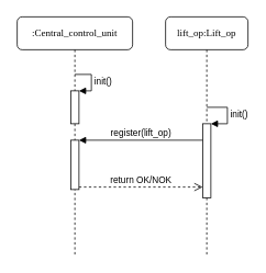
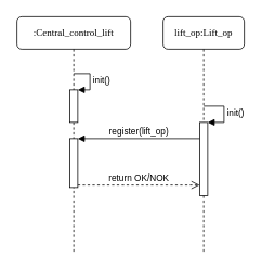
  <mxCell id="0" />
  <mxCell id="1" parent="0" />
  <mxCell id="2" value="lift_op:Lift_op" style="shape=umlLifeline;perimeter=lifelinePerimeter;whiteSpace=wrap;html=1;container=1;collapsible=0;recursiveResize=0;outlineConnect=0;rounded=1;shadow=0;comic=0;labelBackgroundColor=none;strokeWidth=1;fontFamily=Verdana;fontSize=12;align=center;" parent="1" vertex="1"><mxGeometry x="200" y="20" width="100" height="290" as="geometry" /></mxCell>
  <mxCell id="3" value="" style="html=1;points=[];perimeter=orthogonalPerimeter;" parent="2" vertex="1"><mxGeometry x="45" y="130" width="10" height="90" as="geometry" /></mxCell>
  <mxCell id="4" value="init()" style="edgeStyle=orthogonalEdgeStyle;html=1;align=left;spacingLeft=2;endArrow=block;rounded=0;entryX=1;entryY=0;" parent="2" target="3" edge="1"><mxGeometry relative="1" as="geometry"><mxPoint x="50" y="110" as="sourcePoint" /><Array as="points"><mxPoint x="75" y="110" /></Array></mxGeometry></mxCell>
- <mxCell id="5" value=":Central_control_unit" style="shape=umlLifeline;perimeter=lifelinePerimeter;whiteSpace=wrap;html=1;container=1;collapsible=0;recursiveResize=0;outlineConnect=0;rounded=1;shadow=0;comic=0;labelBackgroundColor=none;strokeWidth=1;fontFamily=Verdana;fontSize=12;align=center;" parent="1" vertex="1"><mxGeometry x="20" y="20" width="140" height="290" as="geometry" /></mxCell>
+ <mxCell id="5" value=":Central_control_lift" style="shape=umlLifeline;perimeter=lifelinePerimeter;whiteSpace=wrap;html=1;container=1;collapsible=0;recursiveResize=0;outlineConnect=0;rounded=1;shadow=0;comic=0;labelBackgroundColor=none;strokeWidth=1;fontFamily=Verdana;fontSize=12;align=center;" parent="1" vertex="1"><mxGeometry x="20" y="20" width="140" height="290" as="geometry" /></mxCell>
  <mxCell id="6" value="" style="html=1;points=[];perimeter=orthogonalPerimeter;" parent="5" vertex="1"><mxGeometry x="65" y="90" width="10" height="40" as="geometry" /></mxCell>
  <mxCell id="7" value="init()" style="edgeStyle=orthogonalEdgeStyle;html=1;align=left;spacingLeft=2;endArrow=block;rounded=0;entryX=1;entryY=0;" parent="5" target="6" edge="1"><mxGeometry relative="1" as="geometry"><mxPoint x="70" y="70" as="sourcePoint" /><Array as="points"><mxPoint x="90" y="70" /><mxPoint x="90" y="90" /></Array></mxGeometry></mxCell>
  <mxCell id="8" value="" style="html=1;points=[];perimeter=orthogonalPerimeter;" parent="5" vertex="1"><mxGeometry x="65" y="150" width="10" height="60" as="geometry" /></mxCell>
  <mxCell id="9" value="register(lift_op)" style="html=1;verticalAlign=bottom;endArrow=block;entryX=1;entryY=0;rounded=0;" parent="1" source="3" target="8" edge="1"><mxGeometry relative="1" as="geometry"><mxPoint x="175" y="170" as="sourcePoint" /></mxGeometry></mxCell>
  <mxCell id="10" value="return OK/NOK" style="html=1;verticalAlign=bottom;endArrow=open;dashed=1;endSize=8;exitX=1;exitY=0.95;rounded=0;" parent="1" source="8" target="3" edge="1"><mxGeometry relative="1" as="geometry"><mxPoint x="175" y="227" as="targetPoint" /></mxGeometry></mxCell>
